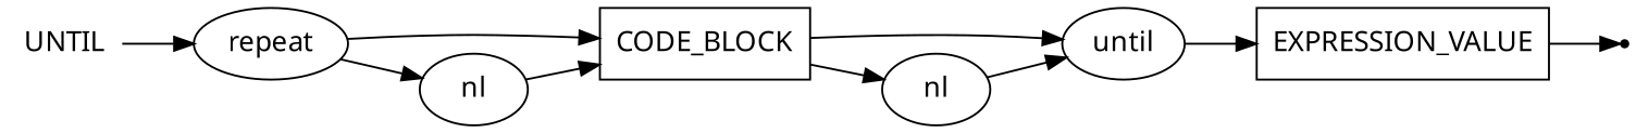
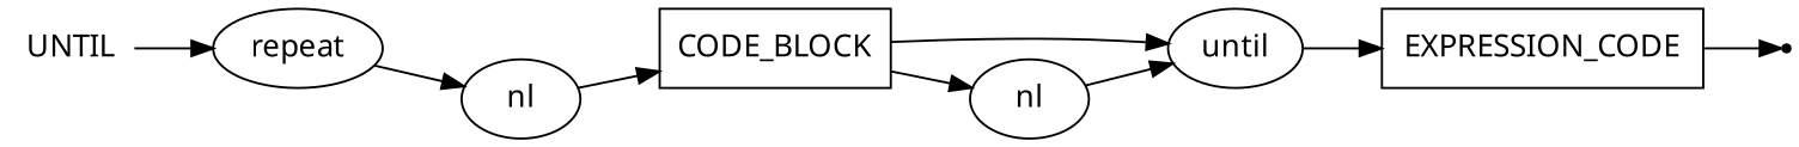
  digraph {
    fontname="Noto Sans"
    rankdir=LR
    node [fontname="Noto Sans" shape=oval]
    edge [fontname="Noto Sans"]
    n1 [label=UNTIL shape=plaintext]
    n2 [label=repeat]
    n3 [label=CODE_BLOCK shape=box]
    n4 [label=nl]
    n5 [label=until]
-   n6 [label=EXPRESSION_VALUE shape=box]
+   n6 [label=EXPRESSION_CODE shape=box]
    end [shape=point]
    n8 [label=nl]
    n1 -> n2
-   n2 -> n3
    n2 -> n4
    n3 -> n5
    n3 -> n8
    n4 -> n3
    n5 -> n6
    n6 -> end
    n8 -> n5
  }
